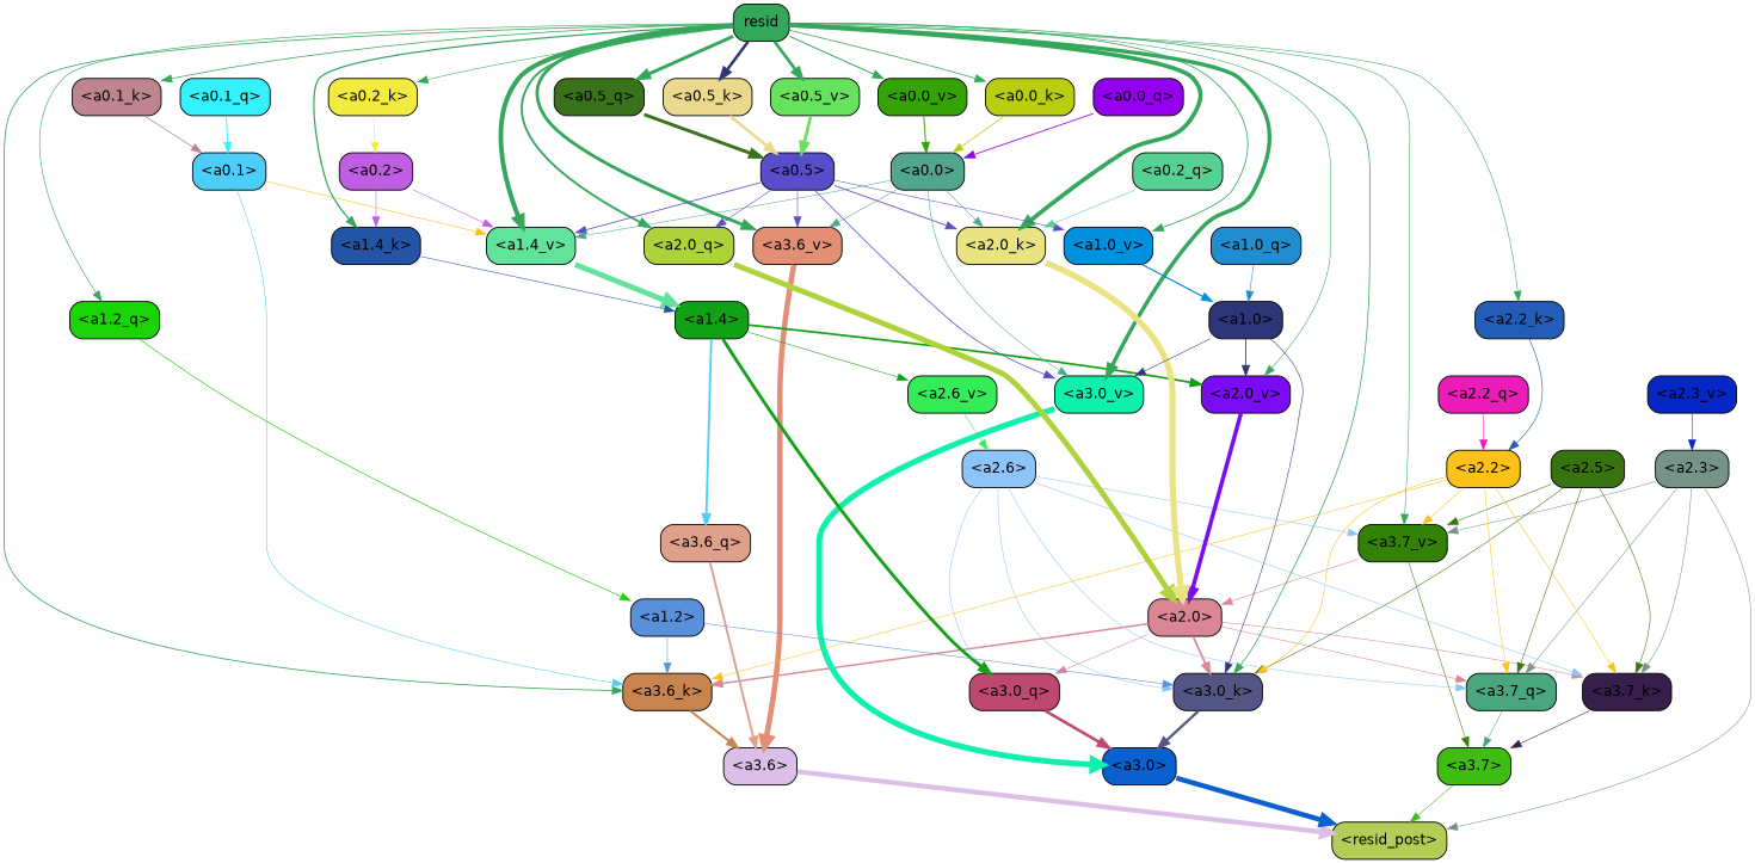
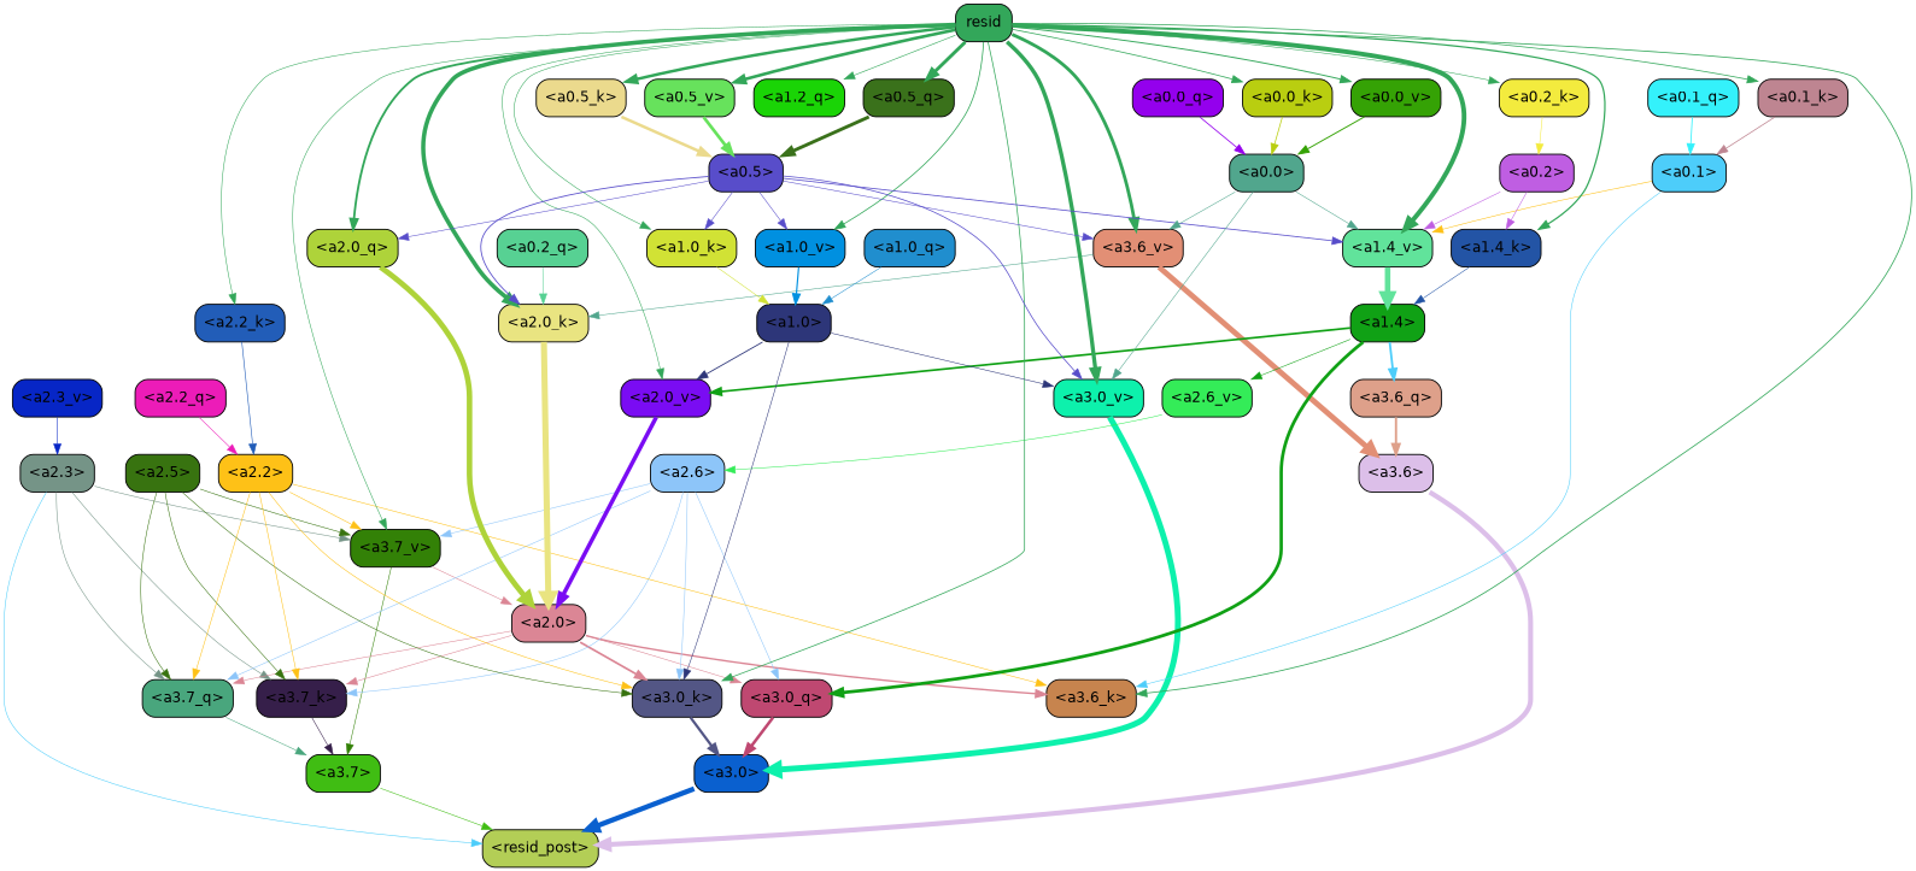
  strict digraph {
    splines=true
    node [color=black fontname=Helvetica shape=box style="filled, rounded"]
    edge [color="#33a75a" penwidth=0.6]
    "<a3.7>" [fillcolor="#40bd13"]
    "<resid_post>" [fillcolor="#b3ce56"]
    "<a3.6>" [fillcolor="#dcbfe9"]
    "<a3.0>" [fillcolor="#0a60cf"]
    "<a2.3>" [fillcolor="#759487"]
    "<a3.7_q>" [fillcolor="#49a67d"]
    "<a3.7_k>" [fillcolor="#361f4a"]
    "<a3.7_v>" [fillcolor="#338107"]
    "<a2.0>" [fillcolor="#db8695"]
    "<a3.6_q>" [fillcolor="#dea08a"]
    "<a3.0_q>" [fillcolor="#bf4871"]
    "<a3.6_k>" [fillcolor="#c7844e"]
    "<a3.0_k>" [fillcolor="#535685"]
    "<a3.6_v>" [fillcolor="#e28f75"]
    "<a3.0_v>" [fillcolor="#0df1ac"]
    "<a2.6>" [fillcolor="#8dc5f9"]
    "<a2.5>" [fillcolor="#387310"]
    "<a2.2>" [fillcolor="#fec117"]
    "<a1.4>" [fillcolor="#10a115"]
    "<a2.6_v>" [fillcolor="#34ec58"]
    "<a2.0_v>" [fillcolor="#7a0cf3"]
-   "<a1.2>" [fillcolor="#5990dc"]
    "<a0.1>" [fillcolor="#4dcdfa"]
    "<a1.4_v>" [fillcolor="#61e39b"]
    n25 [fillcolor="#33a75a" label=resid]
    "<a2.0_q>" [fillcolor="#aed33a"]
    "<a2.2_k>" [fillcolor="#225db8"]
    "<a2.0_k>" [fillcolor="#e9e481"]
    "<a1.2_q>" [fillcolor="#1ad406"]
    "<a1.4_k>" [fillcolor="#2354a5"]
+   "<a1.0_k>" [fillcolor="#d1e235"]
    "<a1.0_v>" [fillcolor="#0090e0"]
    "<a0.5_q>" [fillcolor="#3a711b"]
    "<a0.5_k>" [fillcolor="#ebda8d"]
    "<a0.2_k>" [fillcolor="#f3eb3e"]
    "<a0.1_k>" [fillcolor="#be8591"]
    "<a0.0_k>" [fillcolor="#b9ce10"]
    "<a0.5_v>" [fillcolor="#67e25c"]
    "<a0.0_v>" [fillcolor="#35a205"]
    "<a1.0>" [fillcolor="#2d3679"]
    "<a0.5>" [fillcolor="#584dca"]
    "<a0.2>" [fillcolor="#bf5ee2"]
    "<a0.0>" [fillcolor="#51a68d"]
    "<a2.2_q>" [fillcolor="#ec1cb8"]
    "<a2.3_v>" [fillcolor="#0726c6"]
    "<a1.0_q>" [fillcolor="#208ece"]
    "<a0.2_q>" [fillcolor="#57d193"]
    "<a0.1_q>" [fillcolor="#34f1fb"]
    "<a0.0_q>" [fillcolor="#9400ed"]
    "<a3.7>" -> "<resid_post>" [color="#40bd13"]
    "<a3.6>" -> "<resid_post>" [color="#dcbfe9" penwidth=4.751592040061951]
    "<a3.0>" -> "<resid_post>" [color="#0a60cf" penwidth=4.904066681861877]
-   "<a2.3>" -> "<resid_post>" [color="#759487"]
+   "<a2.3>" -> "<resid_post>" [color="#4dcdfa"]
    "<a2.3>" -> "<a3.7_q>" [color="#759487"]
    "<a2.3>" -> "<a3.7_k>" [color="#759487" penwidth=0.6069068089127541]
    "<a2.3>" -> "<a3.7_v>" [color="#759487"]
    "<a3.7_q>" -> "<a3.7>" [color="#49a67d"]
    "<a3.7_k>" -> "<a3.7>" [color="#361f4a"]
    "<a3.7_v>" -> "<a3.7>" [color="#338107"]
    "<a3.7_v>" -> "<a2.0>" [color="#db8695"]
    "<a2.0>" -> "<a3.7_q>" [color="#db8695"]
    "<a2.0>" -> "<a3.7_k>" [color="#db8695"]
    "<a2.0>" -> "<a3.0_q>" [color="#db8695"]
    "<a2.0>" -> "<a3.6_k>" [color="#db8695" penwidth=1.564806342124939]
    "<a2.0>" -> "<a3.0_k>" [color="#db8695" penwidth=1.9353990852832794]
    "<a3.6_q>" -> "<a3.6>" [color="#dea08a" penwidth=2.160832464694977]
    "<a3.0_q>" -> "<a3.0>" [color="#bf4871" penwidth=2.870753765106201]
-   "<a3.6_k>" -> "<a3.6>" [color="#c7844e" penwidth=2.13908451795578]
    "<a3.0_k>" -> "<a3.0>" [color="#535685" penwidth=2.520303964614868]
    "<a3.6_v>" -> "<a3.6>" [color="#e28f75" penwidth=5.297133803367615]
    "<a3.0_v>" -> "<a3.0>" [color="#0df1ac" penwidth=5.680712580680847]
    "<a2.6>" -> "<a3.7_q>" [color="#8dc5f9"]
    "<a2.6>" -> "<a3.7_k>" [color="#8dc5f9"]
    "<a2.6>" -> "<a3.7_v>" [color="#8dc5f9"]
    "<a2.6>" -> "<a3.0_q>" [color="#8dc5f9"]
    "<a2.6>" -> "<a3.0_k>" [color="#8dc5f9"]
    "<a2.5>" -> "<a3.7_q>" [color="#387310"]
    "<a2.5>" -> "<a3.7_k>" [color="#387310"]
    "<a2.5>" -> "<a3.7_v>" [color="#387310"]
    "<a2.5>" -> "<a3.0_k>" [color="#387310"]
    "<a2.2>" -> "<a3.7_q>" [color="#fec117"]
    "<a2.2>" -> "<a3.7_k>" [color="#fec117"]
    "<a2.2>" -> "<a3.7_v>" [color="#fec117"]
    "<a2.2>" -> "<a3.6_k>" [color="#fec117"]
    "<a2.2>" -> "<a3.0_k>" [color="#fec117"]
    "<a1.4>" -> "<a3.6_q>" [color="#4dcdfa" penwidth=2.0727532356977463]
    "<a1.4>" -> "<a3.0_q>" [color="#10a115" penwidth=3.1279823780059814]
    "<a1.4>" -> "<a2.6_v>" [color="#10a115"]
    "<a1.4>" -> "<a2.0_v>" [color="#10a115" penwidth=1.9170897603034973]
    "<a2.6_v>" -> "<a2.6>" [color="#34ec58"]
    "<a2.0_v>" -> "<a2.0>" [color="#7a0cf3" penwidth=3.9621697664260864]
-   "<a1.2>" -> "<a3.6_k>" [color="#5990dc"]
-   "<a1.2>" -> "<a3.0_k>" [color="#5990dc"]
    "<a0.1>" -> "<a3.6_k>" [color="#4dcdfa"]
    "<a0.1>" -> "<a1.4_v>" [color="#fec117" penwidth=0.6202214732766151]
    "<a1.4_v>" -> "<a1.4>" [color="#61e39b" penwidth=5.280138969421387]
    n25 -> "<a3.7_v>"
    n25 -> "<a3.6_k>" [penwidth=0.8915999233722687]
    n25 -> "<a3.0_k>" [penwidth=0.832088902592659]
    n25 -> "<a3.6_v>" [penwidth=3.1840110421180725]
    n25 -> "<a3.0_v>" [penwidth=3.8132747188210487]
    n25 -> "<a2.0_v>"
    n25 -> "<a1.4_v>" [penwidth=4.4888065457344055]
    n25 -> "<a2.0_q>" [penwidth=2.084651827812195]
    n25 -> "<a2.2_k>"
    n25 -> "<a2.0_k>" [penwidth=4.084526404738426]
    n25 -> "<a1.2_q>" [penwidth=0.6670737266540527]
    n25 -> "<a1.4_k>" [penwidth=1.3912410736083984]
+   n25 -> "<a1.0_k>"
    n25 -> "<a1.0_v>" [penwidth=0.8796700537204742]
    n25 -> "<a0.5_q>" [penwidth=3.260847330093384]
-   n25 -> "<a0.5_k>" [color="#2d3679" penwidth=2.847888708114624]
+   n25 -> "<a0.5_k>" [penwidth=2.847888708114624]
    n25 -> "<a0.2_k>"
    n25 -> "<a0.1_k>" [penwidth=0.8383875787258148]
    n25 -> "<a0.0_k>" [penwidth=0.8456993401050568]
    n25 -> "<a0.5_v>" [penwidth=2.9884533882141113]
    n25 -> "<a0.0_v>" [penwidth=1.0739320516586304]
    "<a2.0_q>" -> "<a2.0>" [color="#aed33a" penwidth=5.29856276512146]
    "<a2.2_k>" -> "<a2.2>" [color="#225db8" penwidth=0.6722683310508728]
    "<a2.0_k>" -> "<a2.0>" [color="#e9e481" penwidth=5.859246134757996]
-   "<a1.2_q>" -> "<a1.2>" [color="#1ad406" penwidth=0.7185482024215162]
    "<a1.4_k>" -> "<a1.4>" [color="#2354a5"]
+   "<a1.0_k>" -> "<a1.0>" [color="#d1e235"]
    "<a1.0_v>" -> "<a1.0>" [color="#0090e0" penwidth=1.318962275981903]
    "<a0.5_q>" -> "<a0.5>" [color="#3a711b" penwidth=3.2608389854431152]
    "<a0.5_k>" -> "<a0.5>" [color="#ebda8d" penwidth=2.847884178161621]
    "<a0.2_k>" -> "<a0.2>" [color="#f3eb3e"]
    "<a0.1_k>" -> "<a0.1>" [color="#be8591" penwidth=0.8383780717849731]
    "<a0.0_k>" -> "<a0.0>" [color="#b9ce10" penwidth=0.8456957042217255]
    "<a0.5_v>" -> "<a0.5>" [color="#67e25c" penwidth=3.0173392295837402]
    "<a0.0_v>" -> "<a0.0>" [color="#35a205" penwidth=1.0739268958568573]
    "<a1.0>" -> "<a3.0_k>" [color="#2d3679"]
    "<a1.0>" -> "<a3.0_v>" [color="#2d3679"]
    "<a1.0>" -> "<a2.0_v>" [color="#2d3679" penwidth=0.9450988052412868]
    "<a0.5>" -> "<a3.6_v>" [color="#584dca"]
    "<a0.5>" -> "<a3.0_v>" [color="#584dca" penwidth=0.8331108838319778]
    "<a0.5>" -> "<a1.4_v>" [color="#584dca" penwidth=0.8757842034101486]
    "<a0.5>" -> "<a2.0_q>" [color="#584dca"]
    "<a0.5>" -> "<a2.0_k>" [color="#584dca" penwidth=0.9412797391414642]
+   "<a0.5>" -> "<a1.0_k>" [color="#584dca"]
    "<a0.5>" -> "<a1.0_v>" [color="#584dca"]
    "<a0.2>" -> "<a1.4_v>" [color="#bf5ee2"]
    "<a0.2>" -> "<a1.4_k>" [color="#bf5ee2"]
    "<a0.0>" -> "<a3.6_v>" [color="#51a68d"]
    "<a0.0>" -> "<a3.0_v>" [color="#51a68d"]
    "<a0.0>" -> "<a1.4_v>" [color="#51a68d"]
-   "<a0.0>" -> "<a2.0_k>" [color="#51a68d"]
+   "<a3.6_v>" -> "<a2.0_k>" [color="#51a68d"]
    "<a2.2_q>" -> "<a2.2>" [color="#ec1cb8"]
    "<a2.3_v>" -> "<a2.3>" [color="#0726c6"]
    "<a1.0_q>" -> "<a1.0>" [color="#208ece"]
    "<a0.2_q>" -> "<a2.0_k>" [color="#57d193"]
    "<a0.1_q>" -> "<a0.1>" [color="#34f1fb" penwidth=0.9313003718852997]
    "<a0.0_q>" -> "<a0.0>" [color="#9400ed" penwidth=0.889376699924469]
  }
